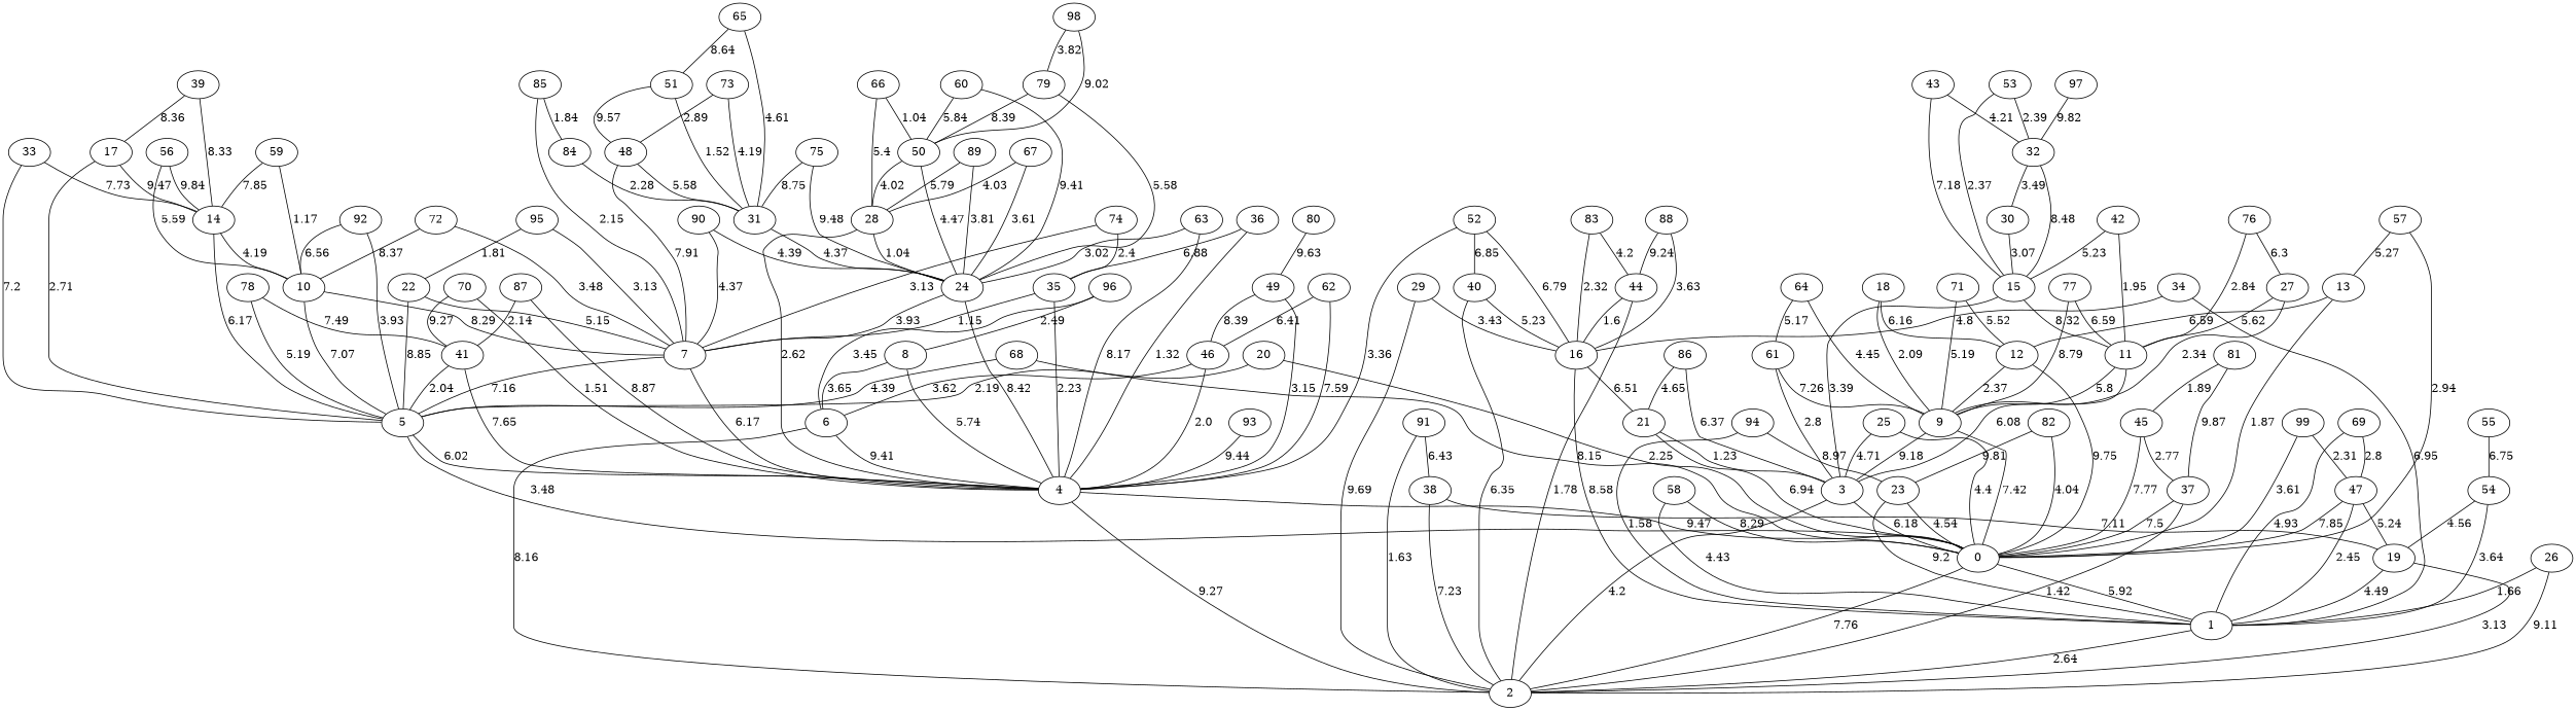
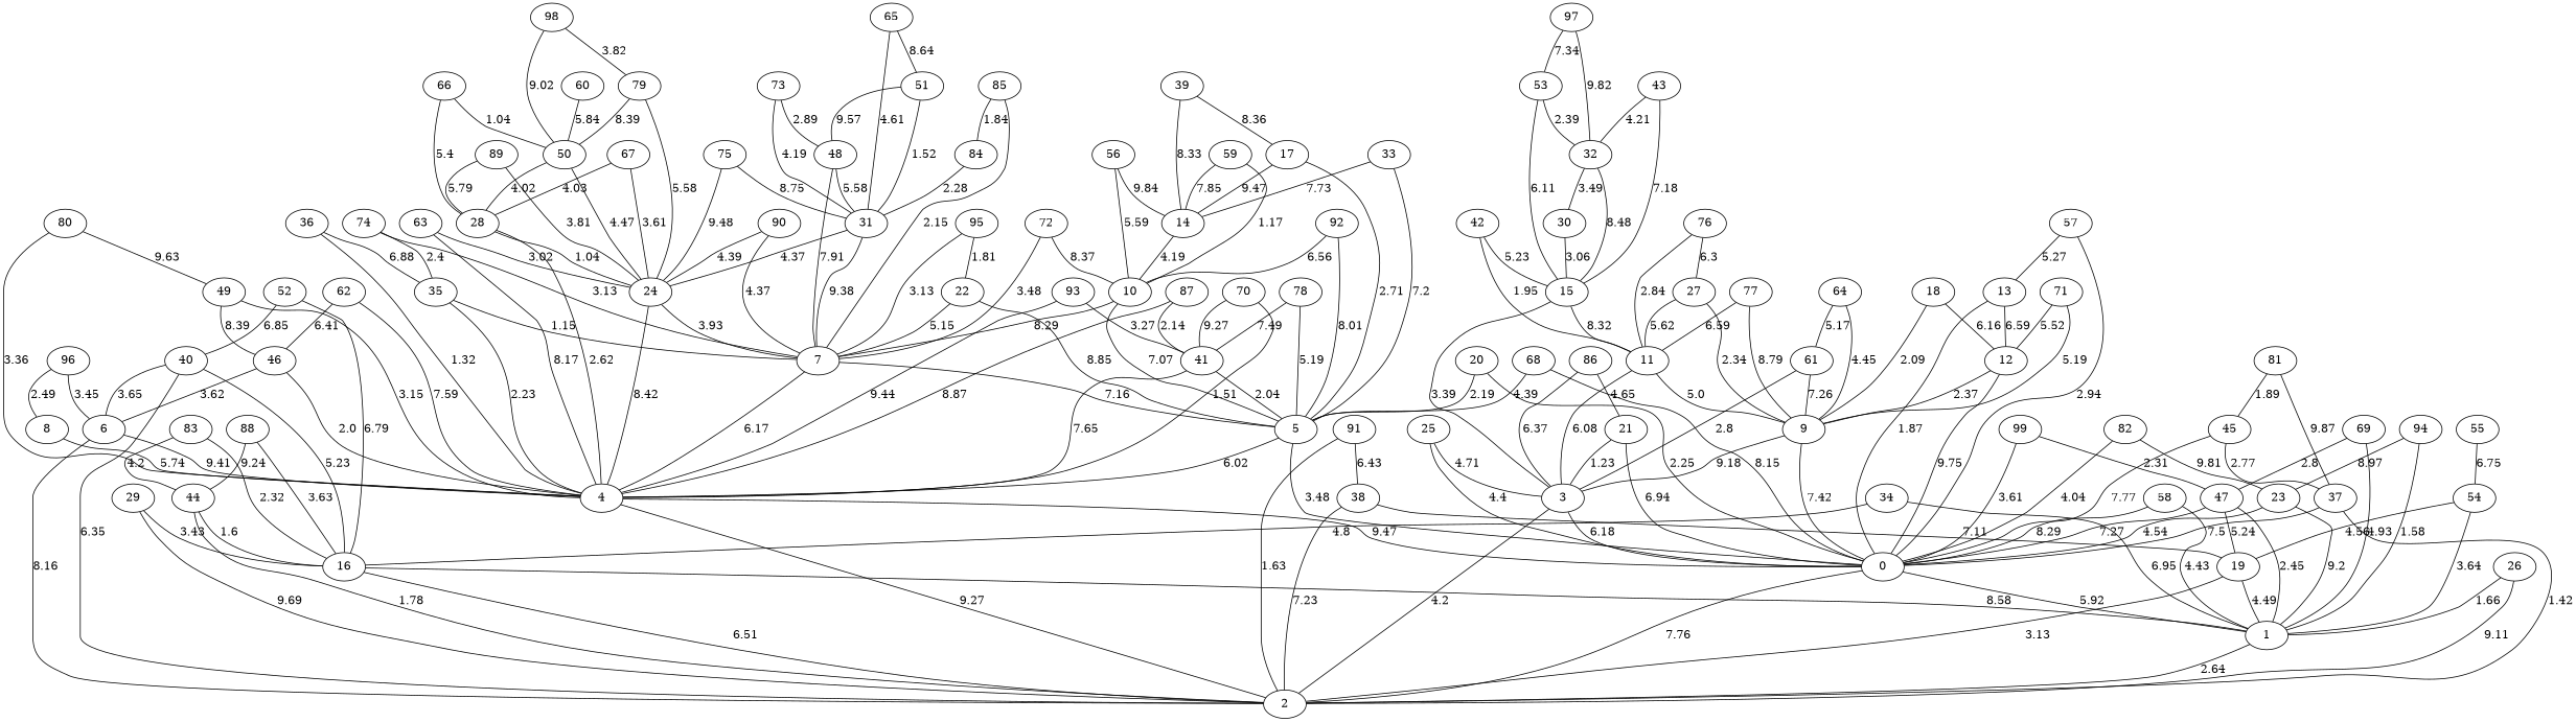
  graph {
    0
    1
    2
    3
    4
    5
    6
    7
    8
    9
    10
    11
    12
    13
    14
    15
    16
    17
    18
    19
    20
    21
    22
    23
    24
    25
    26
    27
    28
    29
    30
    31
    32
    33
    34
    35
    36
    37
    38
    39
    40
    41
    42
    43
    44
    45
    46
    47
    48
    49
    50
    51
    52
    53
    54
    55
    56
    57
    58
    59
    60
    61
    62
    63
    64
    65
    66
    67
    68
    69
    70
    71
    72
    73
    74
    75
    76
    77
    78
    79
    80
    81
    82
    83
    84
    85
    86
    87
    88
    89
    90
    91
    92
    93
    94
    95
    96
    97
    98
    99
    0 -- 1 [label=5.92]
    0 -- 2 [label=7.76]
    1 -- 2 [label=2.64]
    3 -- 0 [label=6.18]
    3 -- 2 [label=4.2]
    4 -- 0 [label=9.47]
    4 -- 2 [label=9.27]
    5 -- 0 [label=3.48]
    5 -- 4 [label=6.02]
    6 -- 2 [label=8.16]
    6 -- 4 [label=9.41]
    7 -- 4 [label=6.17]
    7 -- 5 [label=7.16]
    8 -- 4 [label=5.74]
-   8 -- 6 [label=3.65]
+   40 -- 6 [label=3.65]
    9 -- 0 [label=7.42]
    9 -- 3 [label=9.18]
    10 -- 5 [label=7.07]
    10 -- 7 [label=8.29]
    11 -- 3 [label=6.08]
-   11 -- 9 [label=5.8]
+   11 -- 9 [label=5.0]
    12 -- 0 [label=9.75]
    12 -- 9 [label=2.37]
    13 -- 0 [label=1.87]
    13 -- 12 [label=6.59]
-   14 -- 5 [label=6.17]
    14 -- 10 [label=4.19]
    15 -- 3 [label=3.39]
    15 -- 11 [label=8.32]
    16 -- 1 [label=8.58]
-   16 -- 21 [label=6.51]
+   16 -- 2 [label=6.51]
    17 -- 5 [label=2.71]
    17 -- 14 [label=9.47]
    18 -- 9 [label=2.09]
    18 -- 12 [label=6.16]
    19 -- 1 [label=4.49]
    19 -- 2 [label=3.13]
    20 -- 0 [label=2.25]
    20 -- 5 [label=2.19]
    21 -- 0 [label=6.94]
    21 -- 3 [label=1.23]
    22 -- 5 [label=8.85]
    22 -- 7 [label=5.15]
    23 -- 0 [label=4.54]
    23 -- 1 [label=9.2]
    24 -- 4 [label=8.42]
    24 -- 7 [label=3.93]
    25 -- 0 [label=4.4]
    25 -- 3 [label=4.71]
    26 -- 1 [label=1.66]
    26 -- 2 [label=9.11]
    27 -- 9 [label=2.34]
    27 -- 11 [label=5.62]
    28 -- 4 [label=2.62]
    28 -- 24 [label=1.04]
    29 -- 2 [label=9.69]
    29 -- 16 [label=3.43]
-   30 -- 15 [label=3.07]
+   30 -- 15 [label=3.06]
+   31 -- 7 [label=9.38]
    31 -- 24 [label=4.37]
    32 -- 15 [label=8.48]
    32 -- 30 [label=3.49]
    33 -- 5 [label=7.2]
    33 -- 14 [label=7.73]
    34 -- 1 [label=6.95]
    34 -- 16 [label=4.8]
    35 -- 4 [label=2.23]
    35 -- 7 [label=1.15]
    36 -- 4 [label=1.32]
    36 -- 35 [label=6.88]
    37 -- 0 [label=7.5]
    37 -- 2 [label=1.42]
    38 -- 2 [label=7.23]
    38 -- 19 [label=7.11]
    39 -- 14 [label=8.33]
    39 -- 17 [label=8.36]
    40 -- 2 [label=6.35]
    40 -- 16 [label=5.23]
    41 -- 4 [label=7.65]
    41 -- 5 [label=2.04]
    42 -- 11 [label=1.95]
    42 -- 15 [label=5.23]
    43 -- 15 [label=7.18]
    43 -- 32 [label=4.21]
    44 -- 2 [label=1.78]
    44 -- 16 [label=1.6]
    45 -- 0 [label=7.77]
    45 -- 37 [label=2.77]
    46 -- 4 [label=2.0]
    46 -- 6 [label=3.62]
-   47 -- 0 [label=7.85]
+   47 -- 0 [label=7.27]
    47 -- 1 [label=2.45]
    47 -- 19 [label=5.24]
    48 -- 7 [label=7.91]
    48 -- 31 [label=5.58]
    49 -- 4 [label=3.15]
    49 -- 46 [label=8.39]
    50 -- 24 [label=4.47]
    50 -- 28 [label=4.02]
    51 -- 31 [label=1.52]
    51 -- 48 [label=9.57]
    52 -- 16 [label=6.79]
    52 -- 40 [label=6.85]
-   53 -- 15 [label=2.37]
+   53 -- 15 [label=6.11]
    53 -- 32 [label=2.39]
    54 -- 1 [label=3.64]
    54 -- 19 [label=4.56]
    55 -- 54 [label=6.75]
    56 -- 10 [label=5.59]
    56 -- 14 [label=9.84]
    57 -- 0 [label=2.94]
    57 -- 13 [label=5.27]
    58 -- 0 [label=8.29]
    58 -- 1 [label=4.43]
    59 -- 10 [label=1.17]
    59 -- 14 [label=7.85]
-   60 -- 24 [label=9.41]
    60 -- 50 [label=5.84]
    61 -- 3 [label=2.8]
    61 -- 9 [label=7.26]
    62 -- 4 [label=7.59]
    62 -- 46 [label=6.41]
    63 -- 4 [label=8.17]
    63 -- 24 [label=3.02]
    64 -- 9 [label=4.45]
    64 -- 61 [label=5.17]
    65 -- 31 [label=4.61]
    65 -- 51 [label=8.64]
    66 -- 28 [label=5.4]
    66 -- 50 [label=1.04]
    67 -- 24 [label=3.61]
    67 -- 28 [label=4.03]
    68 -- 0 [label=8.15]
    68 -- 5 [label=4.39]
    69 -- 1 [label=4.93]
    69 -- 47 [label=2.8]
    70 -- 4 [label=1.51]
    70 -- 41 [label=9.27]
    71 -- 9 [label=5.19]
    71 -- 12 [label=5.52]
    72 -- 7 [label=3.48]
    72 -- 10 [label=8.37]
    73 -- 31 [label=4.19]
    73 -- 48 [label=2.89]
    74 -- 7 [label=3.13]
    74 -- 35 [label=2.4]
    75 -- 24 [label=9.48]
    75 -- 31 [label=8.75]
    76 -- 11 [label=2.84]
    76 -- 27 [label=6.3]
    77 -- 9 [label=8.79]
    77 -- 11 [label=6.59]
    78 -- 5 [label=5.19]
    78 -- 41 [label=7.49]
    79 -- 24 [label=5.58]
    79 -- 50 [label=8.39]
-   52 -- 4 [label=3.36]
+   80 -- 4 [label=3.36]
    80 -- 49 [label=9.63]
    81 -- 37 [label=9.87]
    81 -- 45 [label=1.89]
    82 -- 0 [label=4.04]
    82 -- 23 [label=9.81]
    83 -- 16 [label=2.32]
    83 -- 44 [label=4.2]
    84 -- 31 [label=2.28]
    85 -- 7 [label=2.15]
    85 -- 84 [label=1.84]
    86 -- 3 [label=6.37]
    86 -- 21 [label=4.65]
    87 -- 4 [label=8.87]
    87 -- 41 [label=2.14]
    88 -- 16 [label=3.63]
    88 -- 44 [label=9.24]
    89 -- 24 [label=3.81]
    89 -- 28 [label=5.79]
    90 -- 7 [label=4.37]
    90 -- 24 [label=4.39]
    91 -- 2 [label=1.63]
    91 -- 38 [label=6.43]
-   92 -- 5 [label=3.93]
+   92 -- 5 [label=8.01]
    92 -- 10 [label=6.56]
    93 -- 4 [label=9.44]
+   93 -- 41 [label=3.27]
    94 -- 1 [label=1.58]
    94 -- 23 [label=8.97]
    95 -- 7 [label=3.13]
    95 -- 22 [label=1.81]
    96 -- 6 [label=3.45]
    96 -- 8 [label=2.49]
    97 -- 32 [label=9.82]
+   97 -- 53 [label=7.34]
    98 -- 50 [label=9.02]
    98 -- 79 [label=3.82]
    99 -- 0 [label=3.61]
    99 -- 47 [label=2.31]
  }
